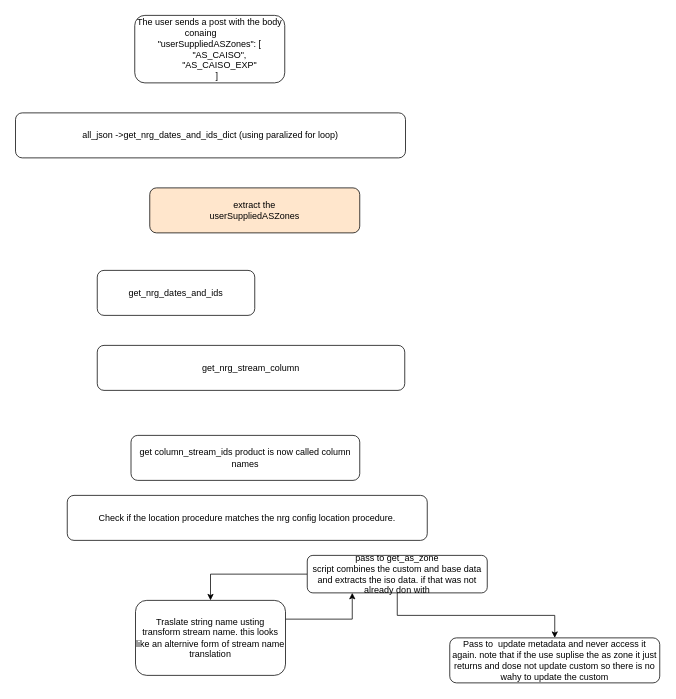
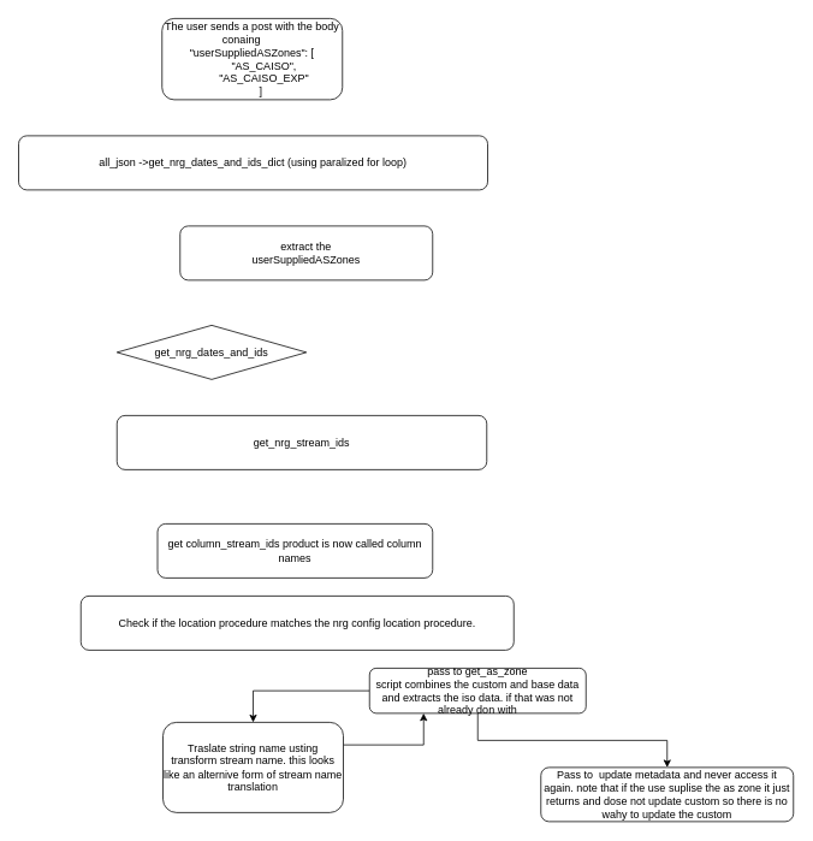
  <mxCell id="0" />
  <mxCell id="1" parent="0" />
  <mxCell id="2" value="&lt;div&gt;The user sends a post with the body conaing &amp;nbsp;&amp;nbsp;&amp;nbsp;&amp;nbsp;&amp;nbsp;&amp;nbsp;&lt;/div&gt;&lt;div&gt;&quot;userSuppliedASZones&quot;: [&lt;/div&gt;&amp;nbsp;&amp;nbsp;&amp;nbsp;&amp;nbsp;&amp;nbsp;&amp;nbsp;&amp;nbsp; &quot;AS_CAISO&quot;,&lt;br&gt;&amp;nbsp;&amp;nbsp;&amp;nbsp;&amp;nbsp;&amp;nbsp;&amp;nbsp;&amp;nbsp; &quot;AS_CAISO_EXP&quot;&lt;br&gt;&amp;nbsp;&amp;nbsp;&amp;nbsp;&amp;nbsp;&amp;nbsp; ]" style="rounded=1;whiteSpace=wrap;html=1;" vertex="1" parent="1"><mxGeometry x="179" y="20" width="200" height="90" as="geometry" /></mxCell>
  <mxCell id="3" value="all_json -&amp;gt;get_nrg_dates_and_ids_dict (using paralized for loop)" style="rounded=1;whiteSpace=wrap;html=1;" vertex="1" parent="1"><mxGeometry x="20" y="150" width="520" height="60" as="geometry" /></mxCell>
- <mxCell id="4" value="extract the &lt;br&gt;userSuppliedASZones" style="rounded=1;whiteSpace=wrap;html=1;fillColor=#ffe6cc;" vertex="1" parent="1"><mxGeometry x="199" y="250" width="280" height="60" as="geometry" /></mxCell>
- <mxCell id="5" value="get_nrg_dates_and_ids" style="rounded=1;whiteSpace=wrap;html=1;" vertex="1" parent="1"><mxGeometry x="129" y="360" width="210" height="60" as="geometry" /></mxCell>
- <mxCell id="6" value="get_nrg_stream_column" style="rounded=1;whiteSpace=wrap;html=1;" vertex="1" parent="1"><mxGeometry x="129" y="460" width="410" height="60" as="geometry" /></mxCell>
+ <mxCell id="4" value="extract the &lt;br&gt;userSuppliedASZones" style="rounded=1;whiteSpace=wrap;html=1;" vertex="1" parent="1"><mxGeometry x="199" y="250" width="280" height="60" as="geometry" /></mxCell>
+ <mxCell id="5" value="get_nrg_dates_and_ids" style="rhombus;whiteSpace=wrap;html=1;" vertex="1" parent="1"><mxGeometry x="129" y="360" width="210" height="60" as="geometry" /></mxCell>
+ <mxCell id="6" value="get_nrg_stream_ids" style="rounded=1;whiteSpace=wrap;html=1;" vertex="1" parent="1"><mxGeometry x="129" y="460" width="410" height="60" as="geometry" /></mxCell>
  <mxCell id="7" value="&lt;div&gt;get column_stream_ids product is now called column names&lt;br&gt;&lt;/div&gt;" style="rounded=1;whiteSpace=wrap;html=1;" vertex="1" parent="1"><mxGeometry x="174" y="580" width="305" height="60" as="geometry" /></mxCell>
  <mxCell id="8" value="Check if the location procedure matches the nrg config location procedure. " style="rounded=1;whiteSpace=wrap;html=1;" vertex="1" parent="1"><mxGeometry x="89" y="660" width="480" height="60" as="geometry" /></mxCell>
  <mxCell id="9" style="edgeStyle=orthogonalEdgeStyle;rounded=0;orthogonalLoop=1;jettySize=auto;html=1;exitX=0;exitY=0.5;exitDx=0;exitDy=0;entryX=0.5;entryY=0;entryDx=0;entryDy=0;" edge="1" parent="1" source="11" target="14"><mxGeometry relative="1" as="geometry" /></mxCell>
  <mxCell id="10" style="edgeStyle=orthogonalEdgeStyle;rounded=0;orthogonalLoop=1;jettySize=auto;html=1;exitX=0.5;exitY=1;exitDx=0;exitDy=0;" edge="1" parent="1" source="11" target="12"><mxGeometry relative="1" as="geometry" /></mxCell>
  <mxCell id="11" value="&lt;div&gt;pass to get_as_zone&lt;/div&gt;script combines the custom and base data and extracts the iso data. if that was not already don with " style="rounded=1;whiteSpace=wrap;html=1;" vertex="1" parent="1"><mxGeometry x="409" y="740" width="240" height="50" as="geometry" /></mxCell>
  <mxCell id="12" value="Pass to&amp;nbsp; update metadata and never access it again. note that if the use suplise the as zone it just returns and dose not update custom so there is no wahy to update the custom" style="rounded=1;whiteSpace=wrap;html=1;" vertex="1" parent="1"><mxGeometry x="599" y="850" width="280" height="60" as="geometry" /></mxCell>
  <mxCell id="13" style="edgeStyle=orthogonalEdgeStyle;rounded=0;orthogonalLoop=1;jettySize=auto;html=1;exitX=1;exitY=0.25;exitDx=0;exitDy=0;entryX=0.25;entryY=1;entryDx=0;entryDy=0;" edge="1" parent="1" source="14" target="11"><mxGeometry relative="1" as="geometry"><mxPoint x="379" y="830" as="targetPoint" /></mxGeometry></mxCell>
  <mxCell id="14" value="Traslate string name usting transform stream name. this looks like an alternive form of stream name translation" style="rounded=1;whiteSpace=wrap;html=1;" vertex="1" parent="1"><mxGeometry x="180" y="800" width="200" height="100" as="geometry" /></mxCell>
